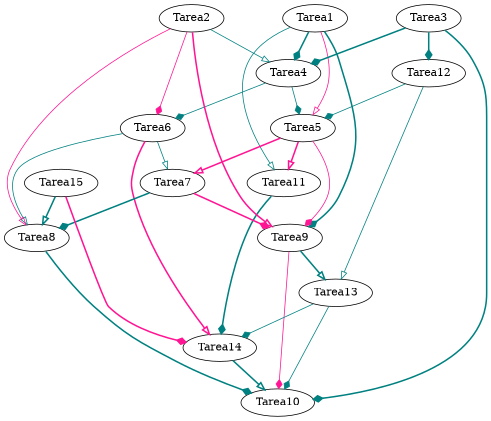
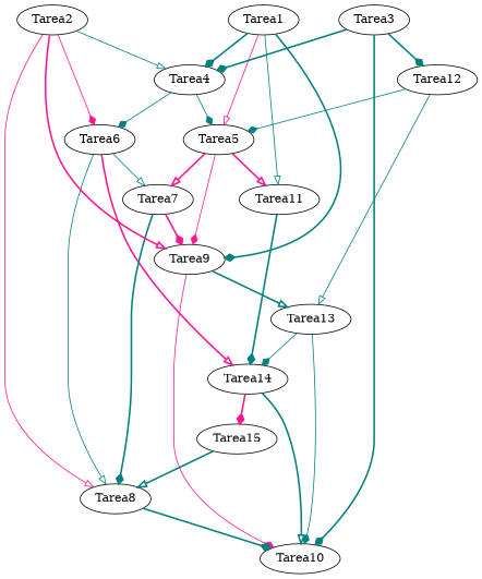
  strict digraph {
    node [color=black]
    edge [arrowhead=diamond color=teal style=bold]
    n1 [label=Tarea1]
    n2 [label=Tarea4]
    n3 [label=Tarea5]
    n4 [label=Tarea9]
    n5 [label=Tarea11]
    n6 [label=Tarea6]
    n7 [label=Tarea7]
    n8 [label=Tarea10]
    n9 [label=Tarea13]
    n10 [label=Tarea14]
    n11 [label=Tarea2]
    n12 [label=Tarea8]
    n13 [label=Tarea15]
    n14 [label=Tarea3]
    n15 [label=Tarea12]
    n1 -> n2
    n1 -> n3 [arrowhead=onormal color=deeppink style=solid]
    n1 -> n4
    n1 -> n5 [arrowhead=onormal style=solid]
    n2 -> n3 [style=solid]
    n2 -> n6 [style=solid]
    n3 -> n4 [color=deeppink style=solid]
    n3 -> n5 [arrowhead=onormal color=deeppink]
    n3 -> n7 [arrowhead=onormal color=deeppink]
    n4 -> n8 [color=deeppink style=solid]
    n4 -> n9 [arrowhead=onormal]
    n5 -> n10
    n6 -> n7 [arrowhead=onormal style=solid]
    n6 -> n10 [arrowhead=onormal color=deeppink]
    n6 -> n12 [arrowhead=onormal style=solid]
    n7 -> n4 [color=deeppink]
    n7 -> n12
    n9 -> n8 [style=solid]
    n9 -> n10 [style=solid]
    n10 -> n8 [arrowhead=onormal]
-   n13 -> n10 [color=deeppink]
+   n10 -> n13 [color=deeppink]
    n11 -> n2 [arrowhead=onormal style=solid]
    n11 -> n4 [arrowhead=onormal color=deeppink]
    n11 -> n6 [color=deeppink style=solid]
    n11 -> n12 [arrowhead=onormal color=deeppink style=solid]
    n12 -> n8
    n13 -> n12 [arrowhead=onormal]
    n14 -> n2
    n14 -> n8
    n14 -> n15
    n15 -> n3 [style=solid]
    n15 -> n9 [arrowhead=onormal style=solid]
  }
